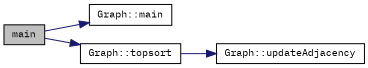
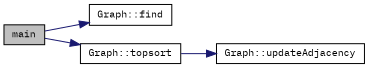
  digraph {
    fontname="IBM Plex Mono"
    rankdir=LR
    node [color=black fillcolor=white fontname="IBM Plex Mono" fontsize=10 shape=record style=filled]
    edge [color=midnightblue fontname="IBM Plex Mono" fontsize=10 labelfontname=Helvetica labelfontsize=10 style=solid]
    n1 [fillcolor=grey75 fontcolor=black height=0.2 label=main width=0.4]
-   n2 [height=0.2 label="Graph::main" width=0.4]
+   n2 [height=0.2 label="Graph::find" width=0.4]
    n3 [height=0.2 label="Graph::topsort" width=0.4]
    n4 [height=0.2 label="Graph::updateAdjacency" width=0.4]
    n1 -> n2
    n1 -> n3
    n3 -> n4
  }
